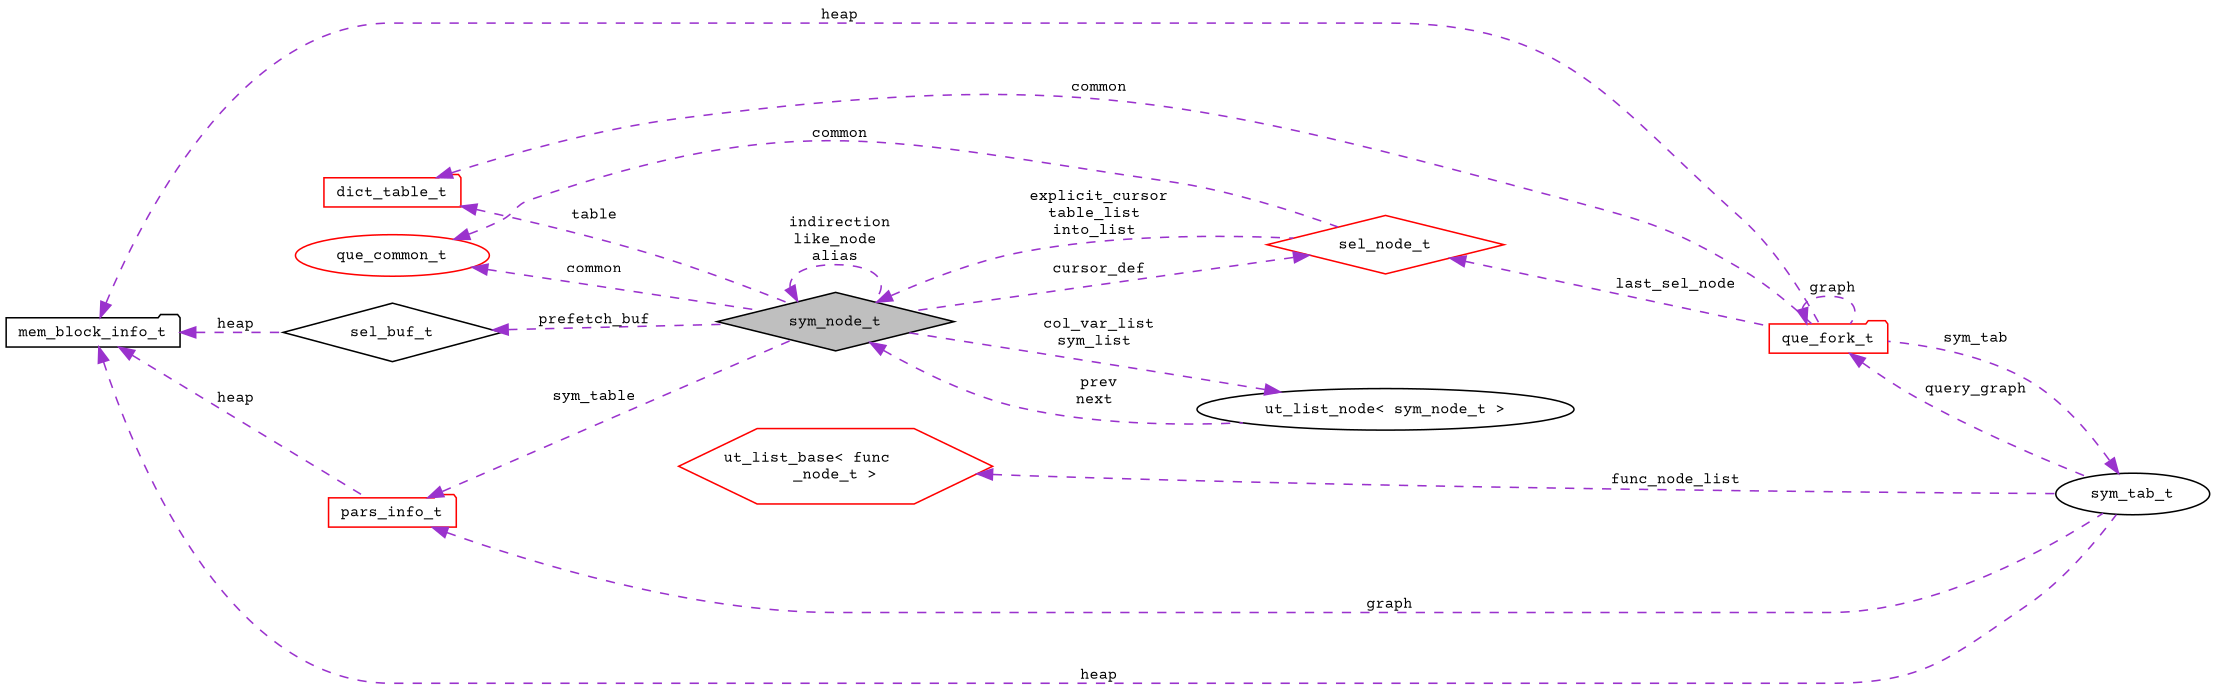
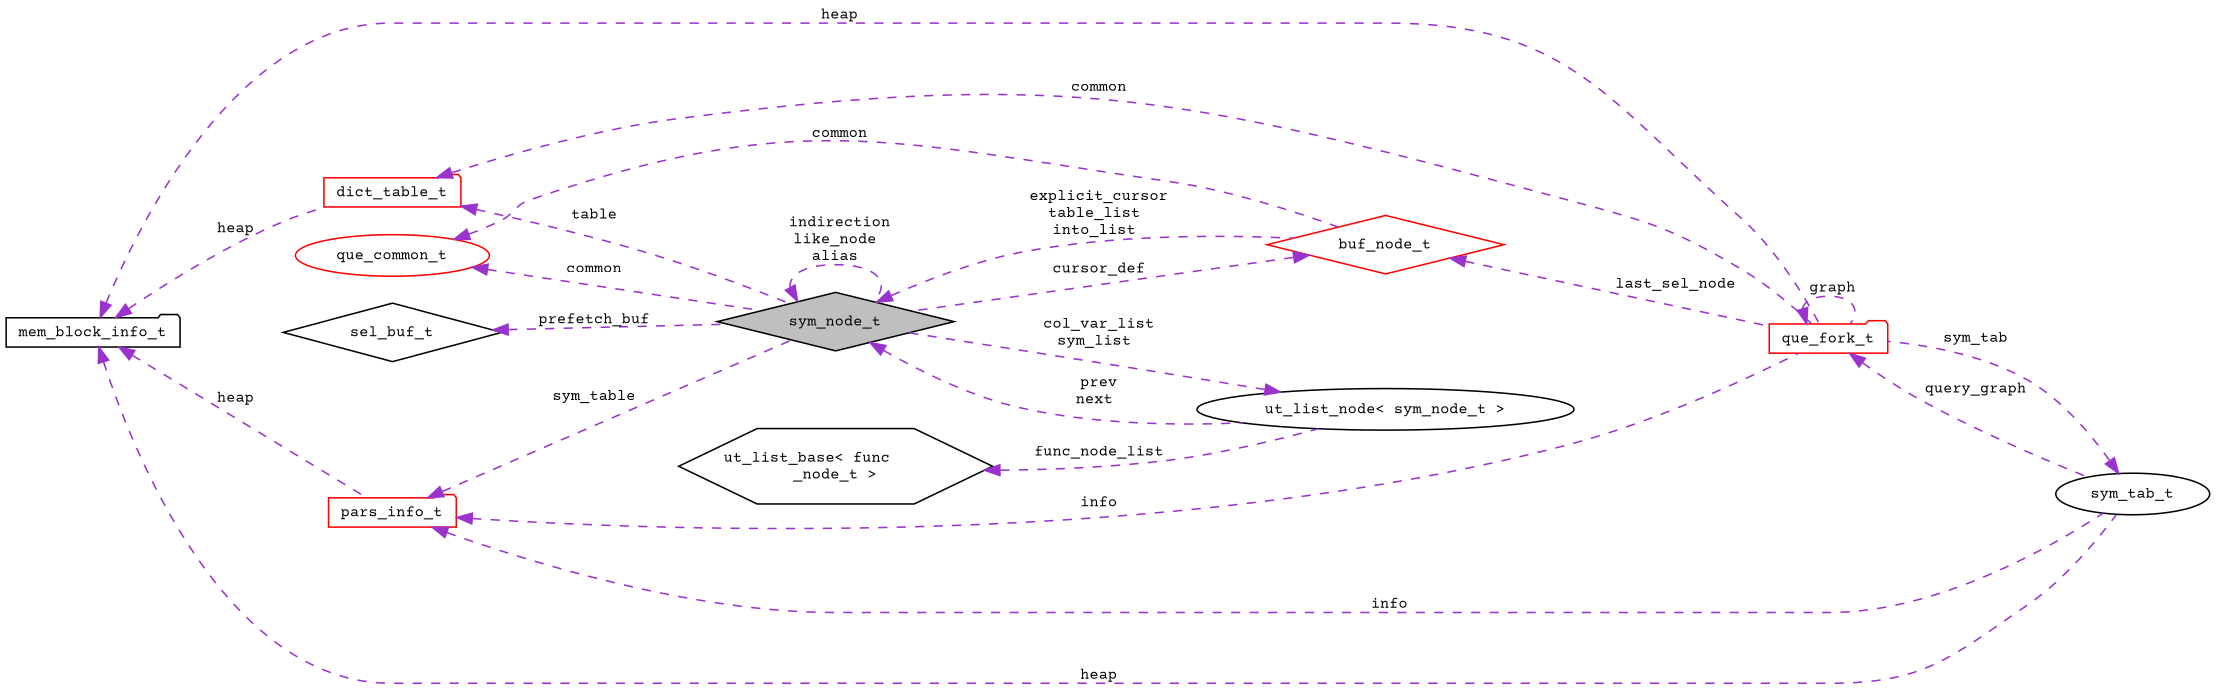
  digraph {
    fontname="Courier Prime"
    rankdir=LR
    node [color=red fontname="Courier Prime" fontsize=10 shape=folder]
    edge [color=darkorchid3 dir=back fontname="Courier Prime" fontsize=10 labelfontname=FreeSans labelfontsize=10 style=dashed]
    n1 [color=black fillcolor=grey75 fontcolor=black height=0.2 label=sym_node_t shape=diamond style=filled width=0.4]
-   n2 [height=0.2 label=sel_node_t shape=diamond width=0.4]
+   n2 [height=0.2 label=buf_node_t shape=diamond width=0.4]
    n3 [color=black height=0.2 label="ut_list_node\< sym_node_t \>" shape=ellipse width=0.4]
    n4 [height=0.2 label=que_fork_t width=0.4]
    n5 [color=black height=0.2 label=sym_tab_t shape=ellipse width=0.4]
-   n6 [height=0.2 label="ut_list_base\< func\l_node_t \>" shape=hexagon width=0.4]
+   n6 [color=black height=0.2 label="ut_list_base\< func\l_node_t \>" shape=hexagon width=0.4]
    n7 [color=black height=0.2 label=mem_block_info_t width=0.4]
    n8 [height=0.2 label=pars_info_t width=0.4]
    n9 [height=0.2 label=dict_table_t width=0.4]
    n10 [height=0.2 label=que_common_t shape=ellipse width=0.4]
    n11 [color=black height=0.2 label=sel_buf_t shape=diamond width=0.4]
    n1 -> n1 [label=" indirection\nlike_node\nalias"]
    n1 -> n2 [label=" explicit_cursor\ntable_list\ninto_list"]
    n1 -> n3 [label=" prev\nnext"]
    n2 -> n1 [label=" cursor_def"]
    n2 -> n4 [label=" last_sel_node"]
    n3 -> n1 [label=" col_var_list\nsym_list"]
    n4 -> n4 [label=" graph"]
    n4 -> n5 [label=" query_graph"]
    n5 -> n4 [label=" sym_tab"]
-   n6 -> n5 [label=" func_node_list"]
+   n6 -> n3 [label=" func_node_list"]
    n7 -> n4 [label=" heap"]
    n7 -> n5 [label=" heap"]
    n7 -> n8 [label=" heap"]
-   n7 -> n11 [label=" heap"]
+   n7 -> n9 [label=" heap"]
    n8 -> n1 [label=" sym_table"]
-   n8 -> n5 [label=" graph"]
+   n8 -> n4 [label=" info"]
+   n8 -> n5 [label=" info"]
    n9 -> n1 [label=" table"]
    n9 -> n4 [label=" common"]
    n10 -> n1 [label=" common"]
    n10 -> n2 [label=" common"]
    n11 -> n1 [label=" prefetch_buf"]
  }
